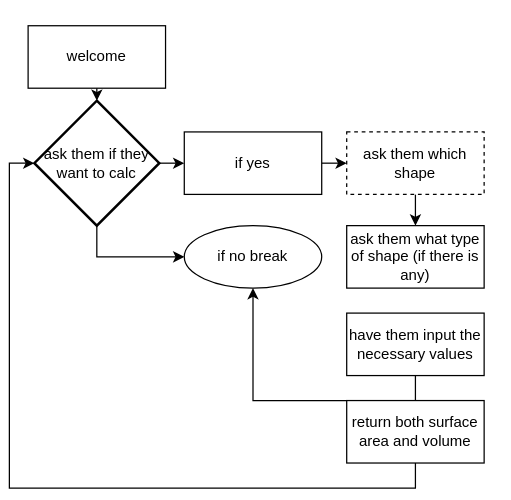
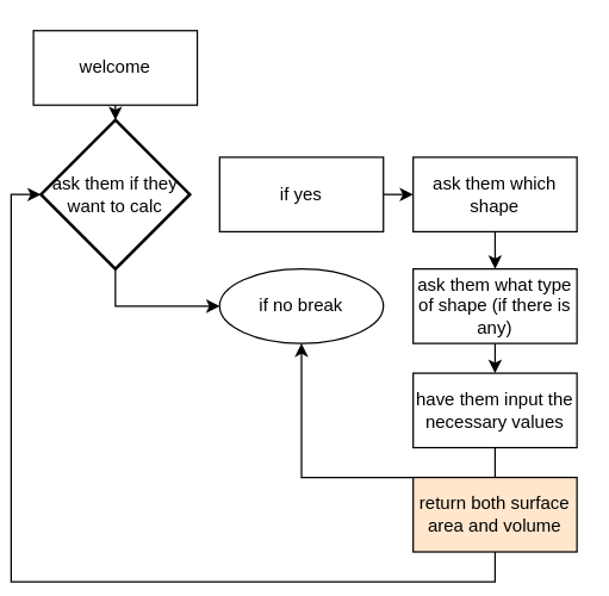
  <mxCell id="0" />
  <mxCell id="1" parent="0" />
  <mxCell id="2" style="edgeStyle=orthogonalEdgeStyle;rounded=0;orthogonalLoop=1;jettySize=auto;html=1;exitX=0.5;exitY=1;exitDx=0;exitDy=0;entryX=0.5;entryY=0;entryDx=0;entryDy=0;entryPerimeter=0;" edge="1" parent="1" source="3" target="6"><mxGeometry relative="1" as="geometry" /></mxCell>
  <mxCell id="3" value="welcome" style="html=1;whiteSpace=wrap;" vertex="1" parent="1"><mxGeometry x="20" y="20" width="110" height="50" as="geometry" /></mxCell>
- <mxCell id="4" style="edgeStyle=orthogonalEdgeStyle;rounded=0;orthogonalLoop=1;jettySize=auto;html=1;exitX=1;exitY=0.5;exitDx=0;exitDy=0;exitPerimeter=0;entryX=0;entryY=0.5;entryDx=0;entryDy=0;" edge="1" parent="1" source="6" target="8"><mxGeometry relative="1" as="geometry" /></mxCell>
  <mxCell id="5" style="edgeStyle=orthogonalEdgeStyle;rounded=0;orthogonalLoop=1;jettySize=auto;html=1;exitX=0.5;exitY=1;exitDx=0;exitDy=0;exitPerimeter=0;entryX=0;entryY=0.5;entryDx=0;entryDy=0;" edge="1" parent="1" source="6" target="9"><mxGeometry relative="1" as="geometry" /></mxCell>
  <mxCell id="6" value="ask them if they want to calc" style="strokeWidth=2;html=1;shape=mxgraph.flowchart.decision;whiteSpace=wrap;" vertex="1" parent="1"><mxGeometry x="25" y="80" width="100" height="100" as="geometry" /></mxCell>
  <mxCell id="7" style="edgeStyle=orthogonalEdgeStyle;rounded=0;orthogonalLoop=1;jettySize=auto;html=1;exitX=1;exitY=0.5;exitDx=0;exitDy=0;entryX=0;entryY=0.5;entryDx=0;entryDy=0;" edge="1" parent="1" source="8" target="11"><mxGeometry relative="1" as="geometry" /></mxCell>
  <mxCell id="8" value="if yes" style="html=1;whiteSpace=wrap;" vertex="1" parent="1"><mxGeometry x="145" y="105" width="110" height="50" as="geometry" /></mxCell>
  <mxCell id="9" value="if no break" style="ellipse;html=1;whiteSpace=wrap;" vertex="1" parent="1"><mxGeometry x="145" y="180" width="110" height="50" as="geometry" /></mxCell>
  <mxCell id="10" style="edgeStyle=orthogonalEdgeStyle;rounded=0;orthogonalLoop=1;jettySize=auto;html=1;exitX=0.5;exitY=1;exitDx=0;exitDy=0;entryX=0.5;entryY=0;entryDx=0;entryDy=0;" edge="1" parent="1" source="11" target="13"><mxGeometry relative="1" as="geometry" /></mxCell>
- <mxCell id="11" value="ask them which shape" style="html=1;whiteSpace=wrap;dashed=1;" vertex="1" parent="1"><mxGeometry x="275" y="105" width="110" height="50" as="geometry" /></mxCell>
+ <mxCell id="11" value="ask them which shape" style="html=1;whiteSpace=wrap;" vertex="1" parent="1"><mxGeometry x="275" y="105" width="110" height="50" as="geometry" /></mxCell>
+ <mxCell id="12" style="edgeStyle=orthogonalEdgeStyle;rounded=0;orthogonalLoop=1;jettySize=auto;html=1;exitX=0.5;exitY=1;exitDx=0;exitDy=0;entryX=0.5;entryY=0;entryDx=0;entryDy=0;" edge="1" parent="1" source="13" target="15"><mxGeometry relative="1" as="geometry" /></mxCell>
  <mxCell id="13" value="ask them what type of shape (if there is any)" style="html=1;whiteSpace=wrap;" vertex="1" parent="1"><mxGeometry x="275" y="180" width="110" height="50" as="geometry" /></mxCell>
  <mxCell id="14" style="edgeStyle=orthogonalEdgeStyle;rounded=0;orthogonalLoop=1;jettySize=auto;html=1;exitX=0.5;exitY=1;exitDx=0;exitDy=0;" edge="1" parent="1" source="15" target="9"><mxGeometry relative="1" as="geometry" /></mxCell>
  <mxCell id="15" value="have them input the necessary values" style="html=1;whiteSpace=wrap;" vertex="1" parent="1"><mxGeometry x="275" y="250" width="110" height="50" as="geometry" /></mxCell>
  <mxCell id="16" style="edgeStyle=orthogonalEdgeStyle;rounded=0;orthogonalLoop=1;jettySize=auto;html=1;exitX=0.5;exitY=1;exitDx=0;exitDy=0;entryX=0;entryY=0.5;entryDx=0;entryDy=0;entryPerimeter=0;" edge="1" parent="1" source="17" target="6"><mxGeometry relative="1" as="geometry" /></mxCell>
- <mxCell id="17" value="return both surface area and volume" style="html=1;whiteSpace=wrap;" vertex="1" parent="1"><mxGeometry x="275" y="320" width="110" height="50" as="geometry" /></mxCell>
+ <mxCell id="17" value="return both surface area and volume" style="html=1;whiteSpace=wrap;fillColor=#ffe6cc;" vertex="1" parent="1"><mxGeometry x="275" y="320" width="110" height="50" as="geometry" /></mxCell>
